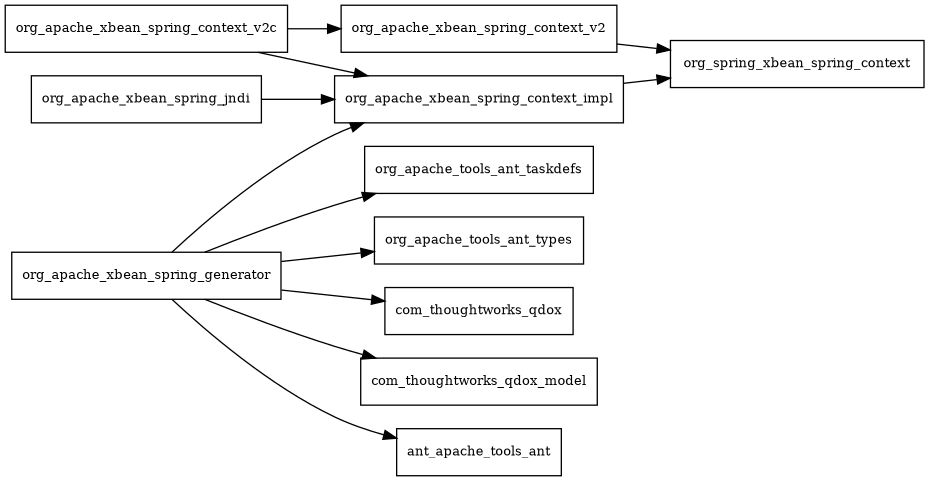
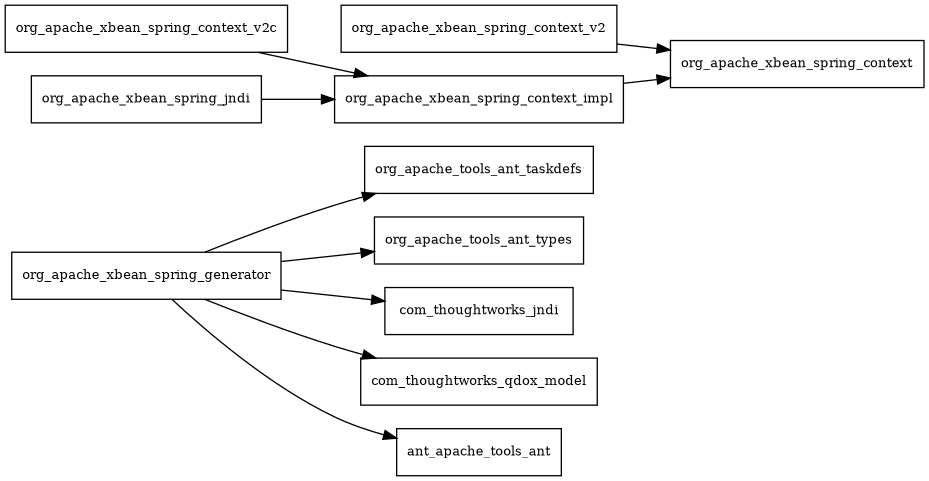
  digraph {
    rankdir=LR
    node [fontsize=10.0 shape=box]
    org_apache_xbean_spring_context_impl
-   org_apache_xbean_spring_context [label=org_spring_xbean_spring_context]
+   org_apache_xbean_spring_context
    org_apache_xbean_spring_context_v2
    org_apache_xbean_spring_context_v2c
    org_apache_xbean_spring_generator
-   com_thoughtworks_qdox
+   com_thoughtworks_qdox [label=com_thoughtworks_jndi]
    com_thoughtworks_qdox_model
    n8 [label=ant_apache_tools_ant]
    org_apache_tools_ant_taskdefs
    org_apache_tools_ant_types
    org_apache_xbean_spring_jndi
    org_apache_xbean_spring_context_impl -> org_apache_xbean_spring_context
    org_apache_xbean_spring_context_v2 -> org_apache_xbean_spring_context
    org_apache_xbean_spring_context_v2c -> org_apache_xbean_spring_context_impl
-   org_apache_xbean_spring_context_v2c -> org_apache_xbean_spring_context_v2
-   org_apache_xbean_spring_generator -> org_apache_xbean_spring_context_impl
    org_apache_xbean_spring_generator -> com_thoughtworks_qdox
    org_apache_xbean_spring_generator -> com_thoughtworks_qdox_model
    org_apache_xbean_spring_generator -> n8
    org_apache_xbean_spring_generator -> org_apache_tools_ant_taskdefs
    org_apache_xbean_spring_generator -> org_apache_tools_ant_types
    org_apache_xbean_spring_jndi -> org_apache_xbean_spring_context_impl
  }
